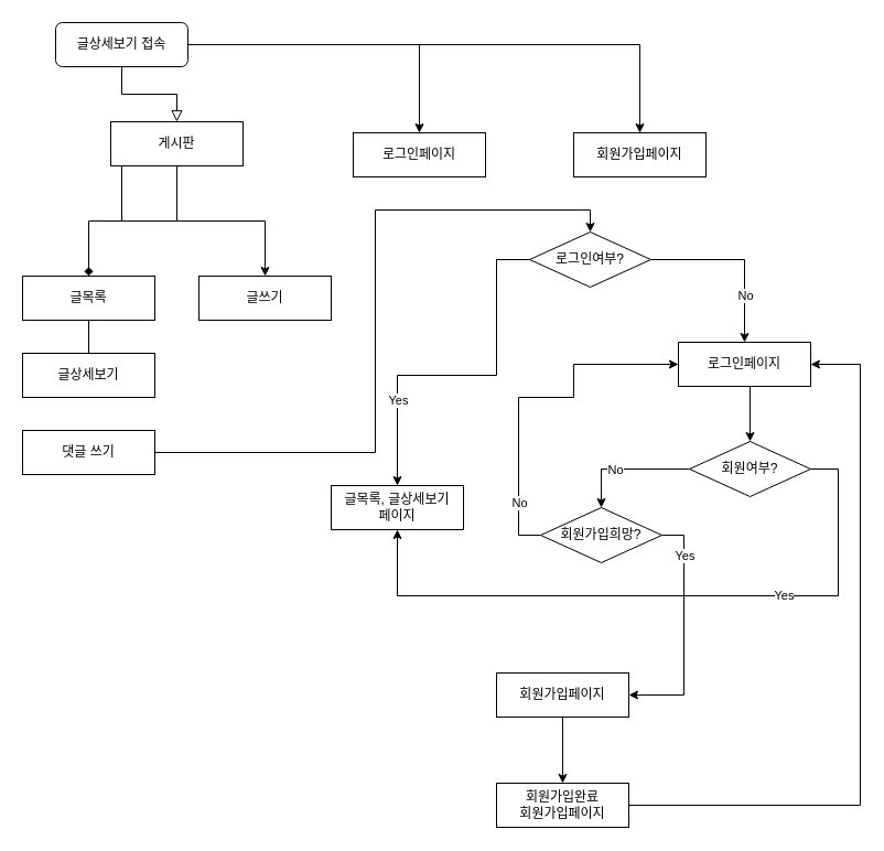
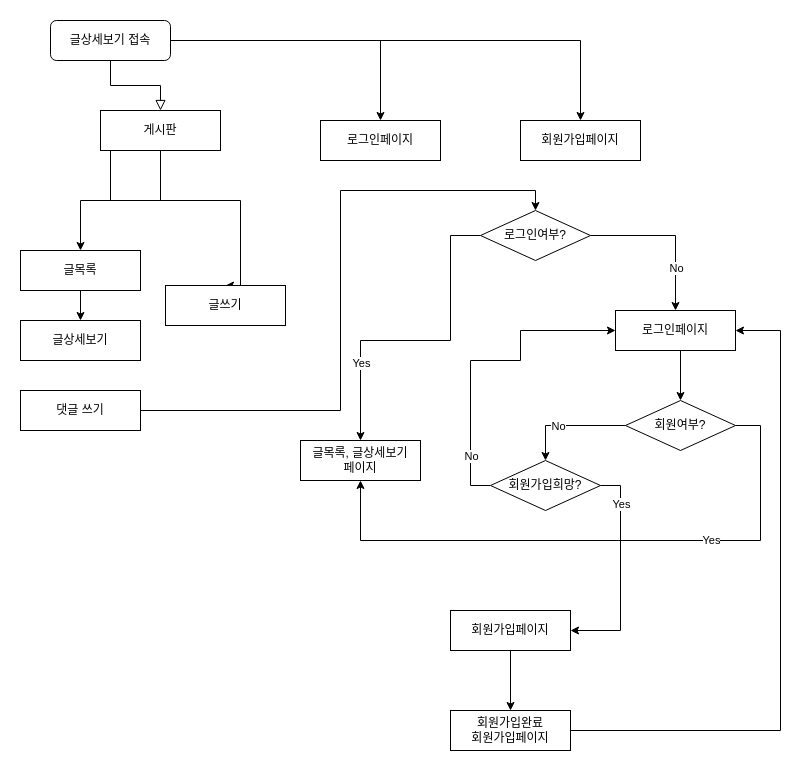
  <mxCell id="0" />
  <mxCell id="1" parent="0" />
  <mxCell id="2" value="" style="rounded=0;html=1;jettySize=auto;orthogonalLoop=1;fontSize=11;endArrow=block;endFill=0;endSize=8;strokeWidth=1;shadow=0;labelBackgroundColor=none;edgeStyle=orthogonalEdgeStyle;entryX=0.5;entryY=0;entryDx=0;entryDy=0;" parent="1" source="5" target="8" edge="1"><mxGeometry relative="1" as="geometry"><mxPoint x="110" y="110" as="targetPoint" /></mxGeometry></mxCell>
  <mxCell id="3" style="edgeStyle=orthogonalEdgeStyle;rounded=0;orthogonalLoop=1;jettySize=auto;html=1;" parent="1" source="5" target="9" edge="1"><mxGeometry relative="1" as="geometry" /></mxCell>
  <mxCell id="4" style="edgeStyle=orthogonalEdgeStyle;rounded=0;orthogonalLoop=1;jettySize=auto;html=1;exitX=1;exitY=0.5;exitDx=0;exitDy=0;entryX=0.5;entryY=0;entryDx=0;entryDy=0;" parent="1" source="5" target="10" edge="1"><mxGeometry relative="1" as="geometry" /></mxCell>
  <mxCell id="5" value="글상세보기 접속" style="rounded=1;whiteSpace=wrap;html=1;fontSize=12;glass=0;strokeWidth=1;shadow=0;" parent="1" vertex="1"><mxGeometry x="50" y="20" width="120" height="40" as="geometry" /></mxCell>
- <mxCell id="6" style="edgeStyle=orthogonalEdgeStyle;rounded=0;orthogonalLoop=1;jettySize=auto;html=1;entryX=0.5;entryY=0;entryDx=0;entryDy=0;endArrow=diamond;" parent="1" source="8" target="12" edge="1"><mxGeometry relative="1" as="geometry" /></mxCell>
+ <mxCell id="6" style="edgeStyle=orthogonalEdgeStyle;rounded=0;orthogonalLoop=1;jettySize=auto;html=1;entryX=0.5;entryY=0;entryDx=0;entryDy=0;" parent="1" source="8" target="12" edge="1"><mxGeometry relative="1" as="geometry" /></mxCell>
  <mxCell id="7" style="edgeStyle=orthogonalEdgeStyle;rounded=0;orthogonalLoop=1;jettySize=auto;html=1;entryX=0.5;entryY=0;entryDx=0;entryDy=0;" parent="1" source="8" target="13" edge="1"><mxGeometry relative="1" as="geometry"><Array as="points"><mxPoint x="110" y="200" /><mxPoint x="240" y="200" /></Array></mxGeometry></mxCell>
  <mxCell id="8" value="게시판" style="rounded=0;whiteSpace=wrap;html=1;" parent="1" vertex="1"><mxGeometry x="100" y="110" width="120" height="40" as="geometry" /></mxCell>
  <mxCell id="9" value="로그인페이지" style="rounded=0;whiteSpace=wrap;html=1;" parent="1" vertex="1"><mxGeometry x="320" y="120" width="120" height="40" as="geometry" /></mxCell>
  <mxCell id="10" value="회원가입페이지" style="rounded=0;whiteSpace=wrap;html=1;" parent="1" vertex="1"><mxGeometry x="520" y="120" width="120" height="40" as="geometry" /></mxCell>
- <mxCell id="11" style="edgeStyle=orthogonalEdgeStyle;rounded=0;orthogonalLoop=1;jettySize=auto;html=1;exitX=0.5;exitY=1;exitDx=0;exitDy=0;entryX=0.5;entryY=0;entryDx=0;entryDy=0;endArrow=none;" parent="1" source="12" target="27" edge="1"><mxGeometry relative="1" as="geometry" /></mxCell>
+ <mxCell id="11" style="edgeStyle=orthogonalEdgeStyle;rounded=0;orthogonalLoop=1;jettySize=auto;html=1;exitX=0.5;exitY=1;exitDx=0;exitDy=0;entryX=0.5;entryY=0;entryDx=0;entryDy=0;" parent="1" source="12" target="27" edge="1"><mxGeometry relative="1" as="geometry" /></mxCell>
  <mxCell id="12" value="글목록" style="rounded=0;whiteSpace=wrap;html=1;" parent="1" vertex="1"><mxGeometry x="20" y="250" width="120" height="40" as="geometry" /></mxCell>
- <mxCell id="13" value="글쓰기" style="rounded=0;whiteSpace=wrap;html=1;" parent="1" vertex="1"><mxGeometry x="180" y="250" width="120" height="40" as="geometry" /></mxCell>
+ <mxCell id="13" value="글쓰기" style="rounded=0;whiteSpace=wrap;html=1;" parent="1" vertex="1"><mxGeometry x="165" y="285" width="120" height="40" as="geometry" /></mxCell>
  <mxCell id="14" style="edgeStyle=orthogonalEdgeStyle;rounded=0;orthogonalLoop=1;jettySize=auto;html=1;entryX=0.5;entryY=0;entryDx=0;entryDy=0;exitX=0;exitY=0.5;exitDx=0;exitDy=0;" parent="1" source="18" target="19" edge="1"><mxGeometry relative="1" as="geometry"><Array as="points"><mxPoint x="450" y="235" /><mxPoint x="450" y="340" /><mxPoint x="360" y="340" /></Array><mxPoint x="440" y="270" as="sourcePoint" /></mxGeometry></mxCell>
  <mxCell id="15" value="Yes" style="edgeLabel;html=1;align=center;verticalAlign=middle;resizable=0;points=[];" parent="14" vertex="1" connectable="0"><mxGeometry x="0.66" y="-3" relative="1" as="geometry"><mxPoint x="3" y="-23" as="offset" /></mxGeometry></mxCell>
  <mxCell id="16" style="edgeStyle=orthogonalEdgeStyle;rounded=0;orthogonalLoop=1;jettySize=auto;html=1;entryX=0.5;entryY=0;entryDx=0;entryDy=0;exitX=1;exitY=0.5;exitDx=0;exitDy=0;" parent="1" source="18" target="21" edge="1"><mxGeometry relative="1" as="geometry"><Array as="points"><mxPoint x="675" y="235" /></Array></mxGeometry></mxCell>
  <mxCell id="17" value="No" style="edgeLabel;html=1;align=center;verticalAlign=middle;resizable=0;points=[];" parent="16" vertex="1" connectable="0"><mxGeometry x="0.72" y="-2" relative="1" as="geometry"><mxPoint x="2" y="-21" as="offset" /></mxGeometry></mxCell>
  <mxCell id="18" value="로그인여부?" style="rhombus;whiteSpace=wrap;html=1;" parent="1" vertex="1"><mxGeometry x="480" y="210" width="110" height="50" as="geometry" /></mxCell>
  <mxCell id="19" value="&lt;div&gt;글목록, 글상세보기&lt;/div&gt;&lt;div&gt; 페이지&lt;/div&gt;" style="rounded=0;whiteSpace=wrap;html=1;" parent="1" vertex="1"><mxGeometry x="300" y="440" width="120" height="40" as="geometry" /></mxCell>
  <mxCell id="20" style="edgeStyle=orthogonalEdgeStyle;rounded=0;orthogonalLoop=1;jettySize=auto;html=1;entryX=0.5;entryY=0;entryDx=0;entryDy=0;" parent="1" source="21" target="26" edge="1"><mxGeometry relative="1" as="geometry"><Array as="points"><mxPoint x="680" y="330" /><mxPoint x="680" y="330" /></Array></mxGeometry></mxCell>
  <mxCell id="21" value="로그인페이지" style="rounded=0;whiteSpace=wrap;html=1;" parent="1" vertex="1"><mxGeometry x="615" y="310" width="120" height="40" as="geometry" /></mxCell>
  <mxCell id="22" style="edgeStyle=orthogonalEdgeStyle;rounded=0;orthogonalLoop=1;jettySize=auto;html=1;entryX=0.5;entryY=0;entryDx=0;entryDy=0;exitX=0;exitY=0.5;exitDx=0;exitDy=0;" parent="1" source="26" target="32" edge="1"><mxGeometry relative="1" as="geometry"><Array as="points"><mxPoint x="545" y="425" /></Array></mxGeometry></mxCell>
  <mxCell id="23" value="No" style="edgeLabel;html=1;align=center;verticalAlign=middle;resizable=0;points=[];" parent="22" vertex="1" connectable="0"><mxGeometry x="0.304" y="-3" relative="1" as="geometry"><mxPoint x="7" y="3" as="offset" /></mxGeometry></mxCell>
  <mxCell id="24" style="edgeStyle=orthogonalEdgeStyle;rounded=0;orthogonalLoop=1;jettySize=auto;html=1;entryX=0.5;entryY=1;entryDx=0;entryDy=0;exitX=1;exitY=0.5;exitDx=0;exitDy=0;" edge="1" parent="1" source="26" target="19"><mxGeometry relative="1" as="geometry"><Array as="points"><mxPoint x="760" y="425" /><mxPoint x="760" y="540" /><mxPoint x="360" y="540" /></Array></mxGeometry></mxCell>
  <mxCell id="25" value="Yes" style="edgeLabel;html=1;align=center;verticalAlign=middle;resizable=0;points=[];" vertex="1" connectable="0" parent="24"><mxGeometry x="-0.368" y="-1" relative="1" as="geometry"><mxPoint as="offset" /></mxGeometry></mxCell>
  <mxCell id="26" value="회원여부?" style="rhombus;whiteSpace=wrap;html=1;" parent="1" vertex="1"><mxGeometry x="625" y="400" width="110" height="50" as="geometry" /></mxCell>
  <mxCell id="27" value="글상세보기" style="rounded=0;whiteSpace=wrap;html=1;" parent="1" vertex="1"><mxGeometry x="20" y="320" width="120" height="40" as="geometry" /></mxCell>
  <mxCell id="28" style="edgeStyle=orthogonalEdgeStyle;rounded=0;orthogonalLoop=1;jettySize=auto;html=1;entryX=0;entryY=0.5;entryDx=0;entryDy=0;exitX=0;exitY=0.5;exitDx=0;exitDy=0;" edge="1" parent="1" source="32" target="21"><mxGeometry relative="1" as="geometry"><Array as="points"><mxPoint x="470" y="485" /><mxPoint x="470" y="360" /><mxPoint x="520" y="360" /><mxPoint x="520" y="330" /></Array></mxGeometry></mxCell>
  <mxCell id="29" value="&lt;div&gt;No&lt;/div&gt;" style="edgeLabel;html=1;align=center;verticalAlign=middle;resizable=0;points=[];" vertex="1" connectable="0" parent="28"><mxGeometry x="-0.68" y="-2" relative="1" as="geometry"><mxPoint x="-2" y="1" as="offset" /></mxGeometry></mxCell>
  <mxCell id="30" style="edgeStyle=orthogonalEdgeStyle;rounded=0;orthogonalLoop=1;jettySize=auto;html=1;exitX=1;exitY=0.5;exitDx=0;exitDy=0;entryX=1;entryY=0.5;entryDx=0;entryDy=0;" edge="1" parent="1" source="32" target="34"><mxGeometry relative="1" as="geometry" /></mxCell>
  <mxCell id="31" value="Yes" style="edgeLabel;html=1;align=center;verticalAlign=middle;resizable=0;points=[];" vertex="1" connectable="0" parent="30"><mxGeometry x="-0.647" relative="1" as="geometry"><mxPoint as="offset" /></mxGeometry></mxCell>
  <mxCell id="32" value="회원가입희망?" style="rhombus;whiteSpace=wrap;html=1;" parent="1" vertex="1"><mxGeometry x="490" y="460" width="110" height="50" as="geometry" /></mxCell>
  <mxCell id="33" style="edgeStyle=orthogonalEdgeStyle;rounded=0;orthogonalLoop=1;jettySize=auto;html=1;entryX=0.5;entryY=0;entryDx=0;entryDy=0;" edge="1" parent="1" source="34" target="36"><mxGeometry relative="1" as="geometry" /></mxCell>
  <mxCell id="34" value="회원가입페이지" style="rounded=0;whiteSpace=wrap;html=1;" parent="1" vertex="1"><mxGeometry x="450" y="610" width="120" height="40" as="geometry" /></mxCell>
  <mxCell id="35" style="edgeStyle=orthogonalEdgeStyle;rounded=0;orthogonalLoop=1;jettySize=auto;html=1;entryX=1;entryY=0.5;entryDx=0;entryDy=0;" edge="1" parent="1" source="36" target="21"><mxGeometry relative="1" as="geometry"><Array as="points"><mxPoint x="780" y="730" /><mxPoint x="780" y="330" /></Array></mxGeometry></mxCell>
  <mxCell id="36" value="&lt;div&gt;회원가입완료&lt;/div&gt;&lt;div&gt;회원가입페이지&lt;br&gt;&lt;/div&gt;" style="rounded=0;whiteSpace=wrap;html=1;" vertex="1" parent="1"><mxGeometry x="450" y="710" width="120" height="40" as="geometry" /></mxCell>
  <mxCell id="37" style="edgeStyle=orthogonalEdgeStyle;rounded=0;orthogonalLoop=1;jettySize=auto;html=1;entryX=0.5;entryY=0;entryDx=0;entryDy=0;" edge="1" parent="1" source="38" target="18"><mxGeometry relative="1" as="geometry"><Array as="points"><mxPoint x="340" y="410" /><mxPoint x="340" y="190" /><mxPoint x="535" y="190" /></Array></mxGeometry></mxCell>
  <mxCell id="38" value="댓글 쓰기" style="rounded=0;whiteSpace=wrap;html=1;" vertex="1" parent="1"><mxGeometry x="20" y="390" width="120" height="40" as="geometry" /></mxCell>
